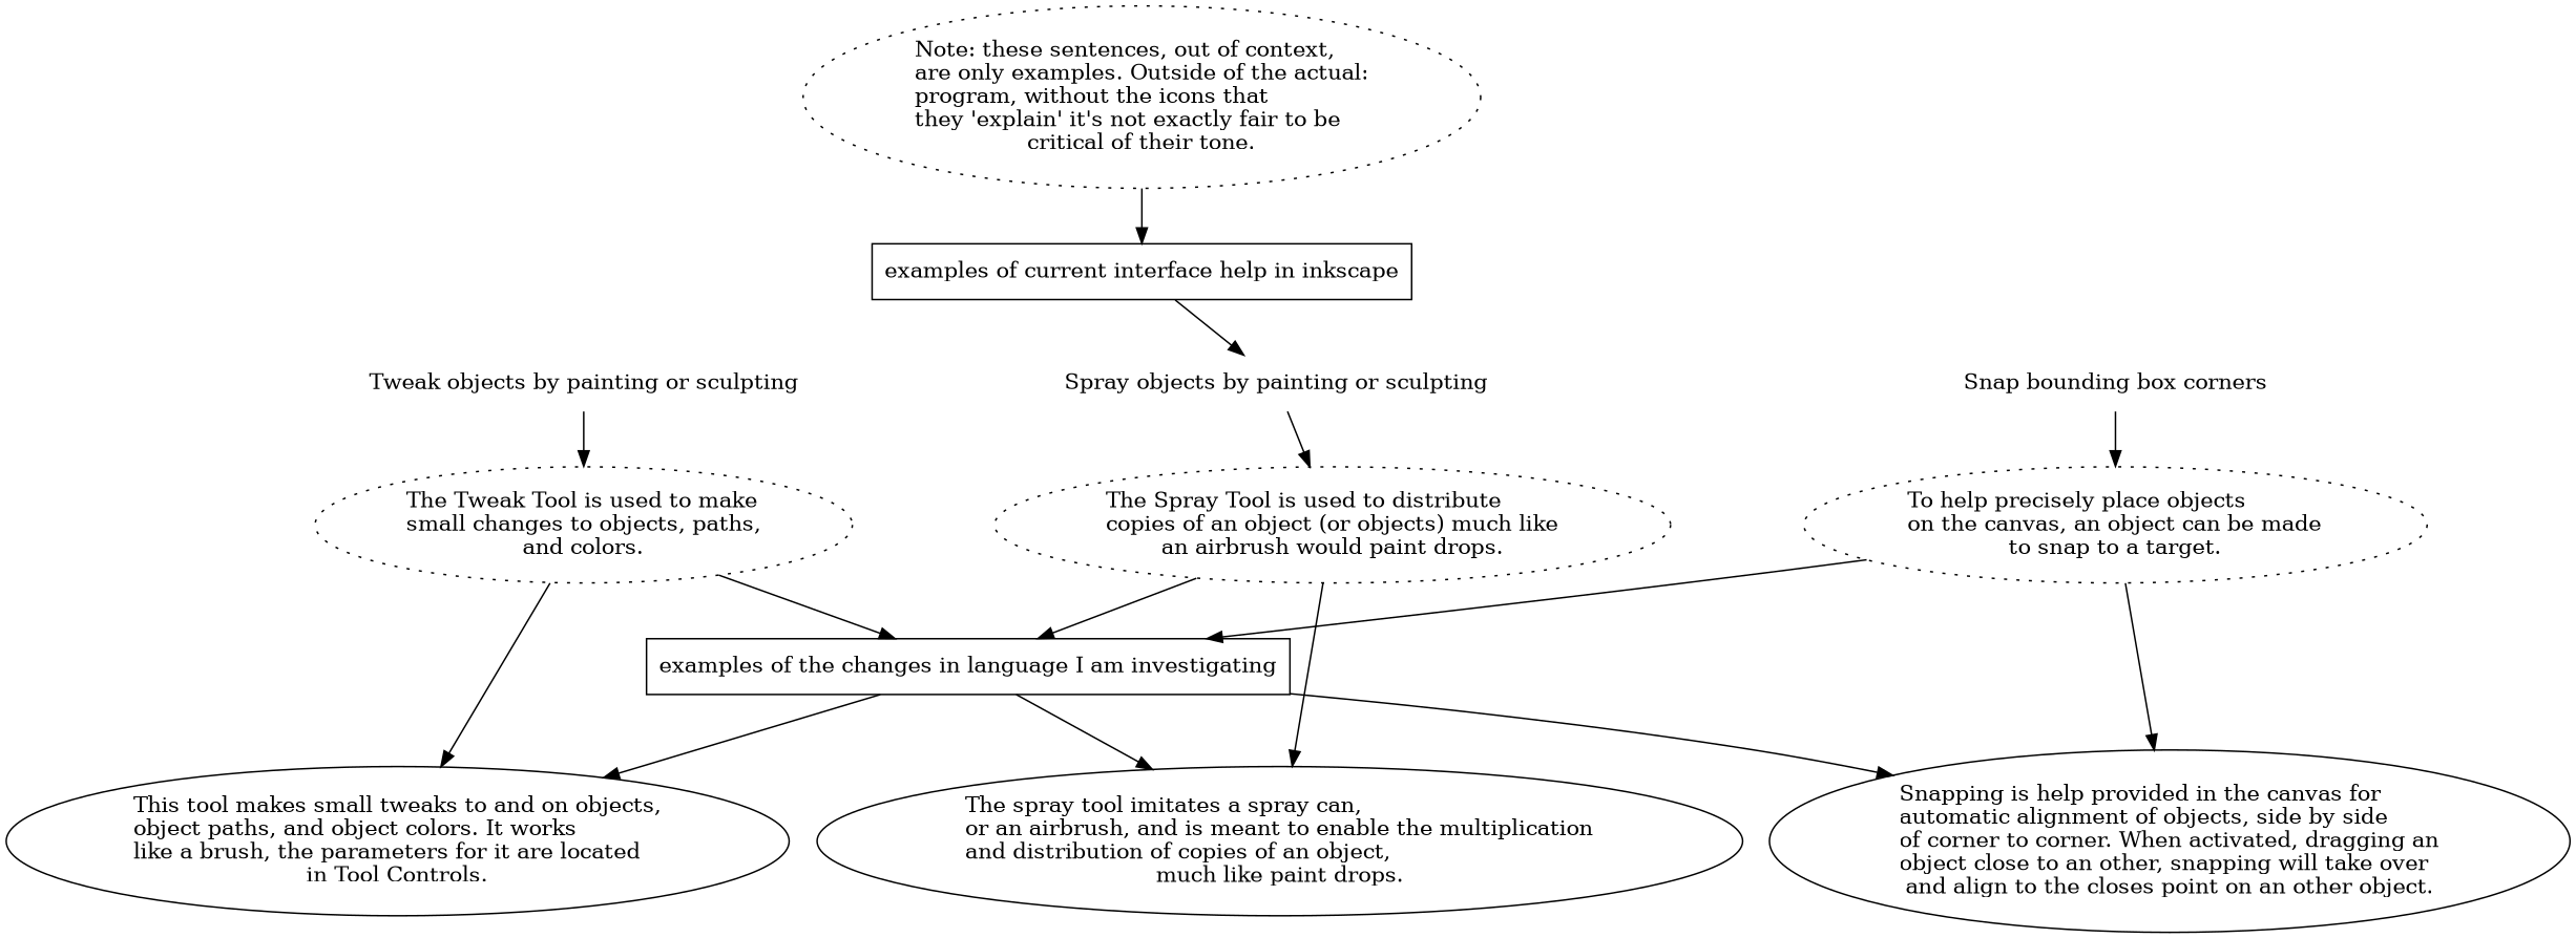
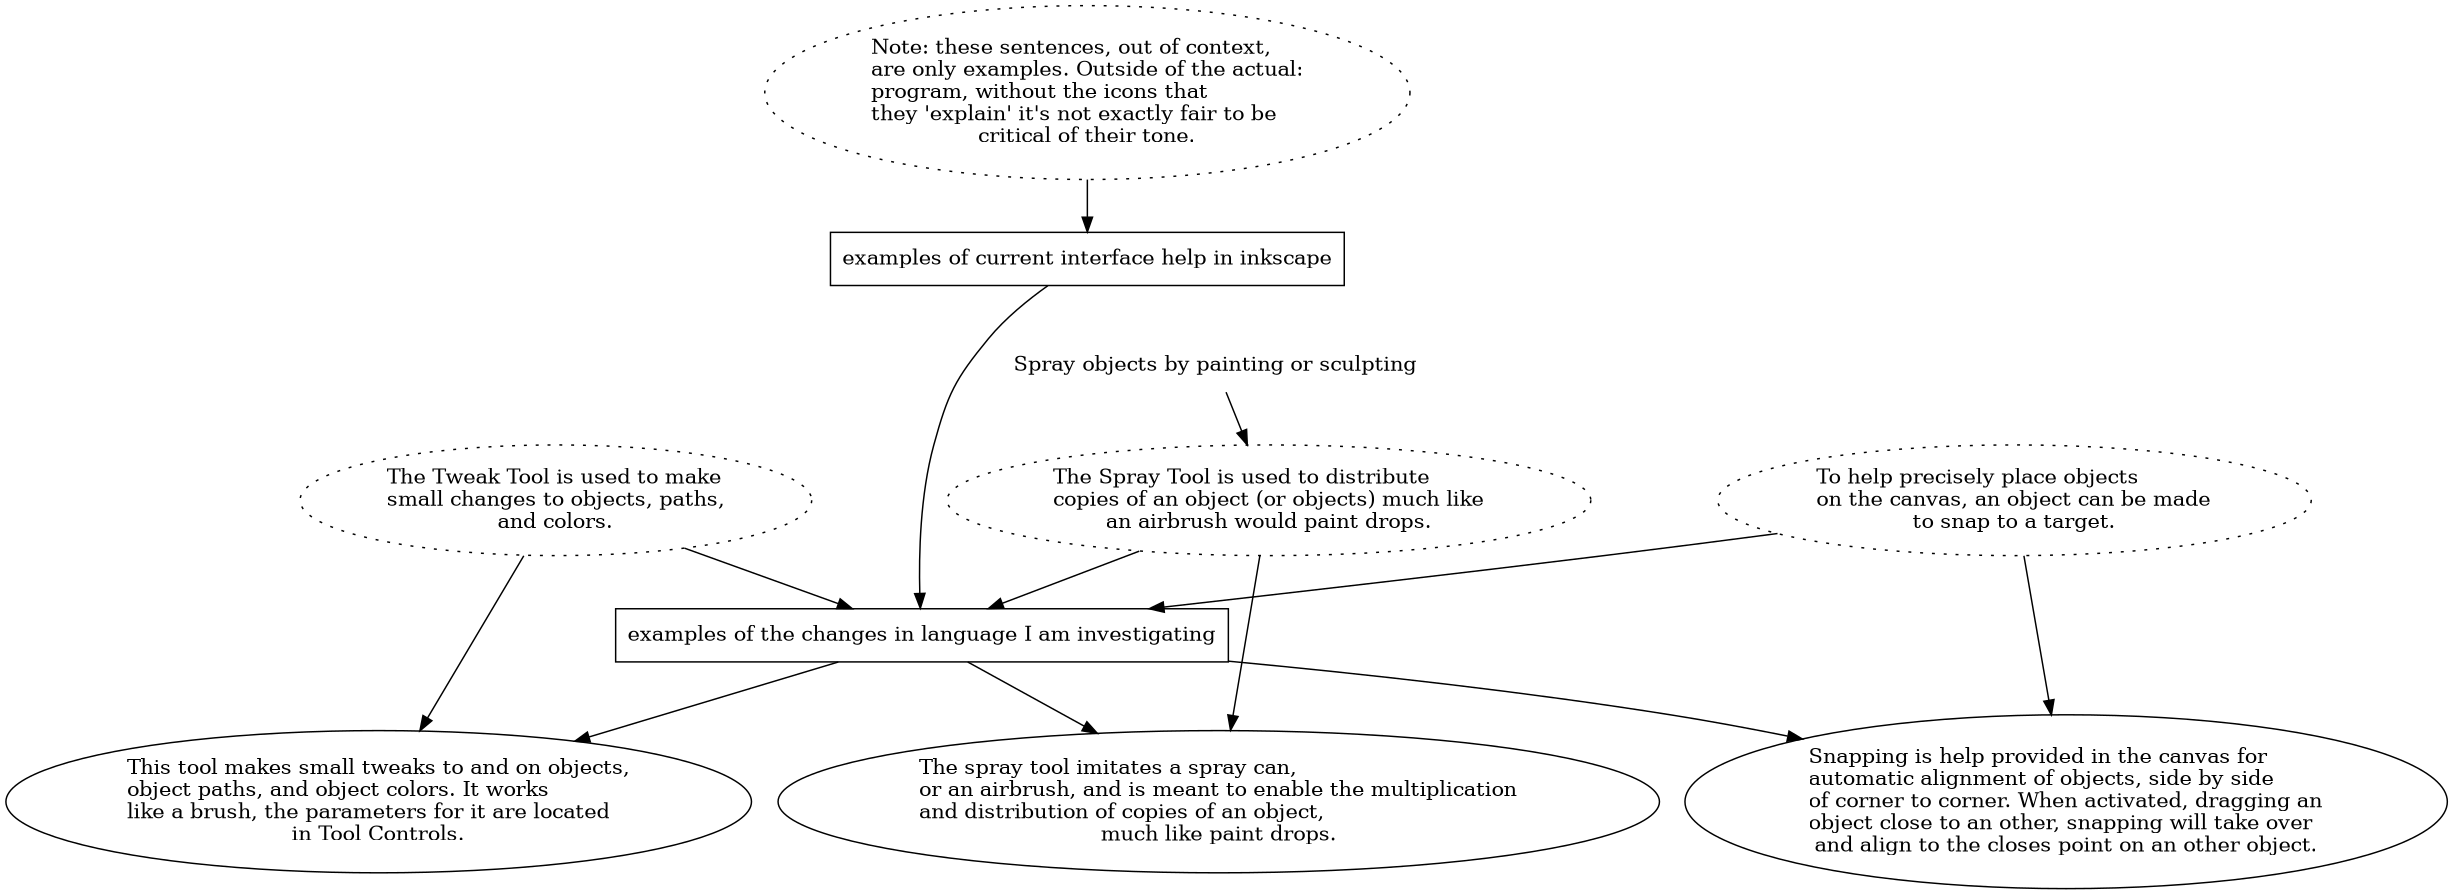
  digraph {
    n1 [label="examples of current interface help in inkscape" shape=box]
    n2 [label="Spray objects by painting or sculpting" shape=plaintext]
-   n3 [label="Tweak objects by painting or sculpting" shape=plaintext]
    n4 [label="The Tweak Tool is used to make\lsmall changes to objects, paths,\land colors." style=dotted]
    n5 [label="The Spray Tool is used to distribute\lcopies of an object (or objects) much like\lan airbrush would paint drops." style=dotted]
-   n6 [label="Snap bounding box corners" shape=plaintext]
    n7 [label="To help precisely place objects\lon the canvas, an object can be made\lto snap to a target." style=dotted]
    n8 [label="This tool makes small tweaks to and on objects,\lobject paths, and object colors. It works\llike a brush, the parameters for it are located\lin Tool Controls."]
    n9 [label="examples of the changes in language I am investigating" shape=box]
    n10 [label="Note: these sentences, out of context,\lare only examples. Outside of the actual:\lprogram, without the icons that\lthey 'explain' it's not exactly fair to be\lcritical of their tone." style=dotted]
    n11 [label="The spray tool imitates a spray can,\lor an airbrush, and is meant to enable the multiplication\land distribution of copies of an object,\lmuch like paint drops."]
    n12 [label="Snapping is help provided in the canvas for\lautomatic alignment of objects, side by side\lof corner to corner. When activated, dragging an\lobject close to an other, snapping will take over\land align to the closes point on an other object."]
-   n1 -> n2
+   n1 -> n9
    n2 -> n5
-   n3 -> n4
    n4 -> n8
    n4 -> n9
    n5 -> n9
    n5 -> n11
-   n6 -> n7
    n7 -> n9
    n7 -> n12
    n9 -> n8
    n9 -> n11
    n9 -> n12
    n10 -> n1
  }
